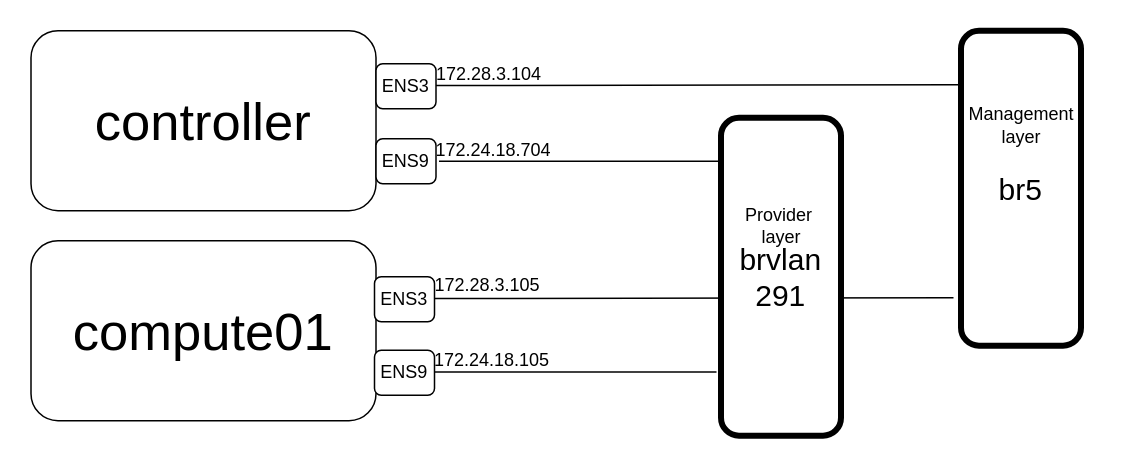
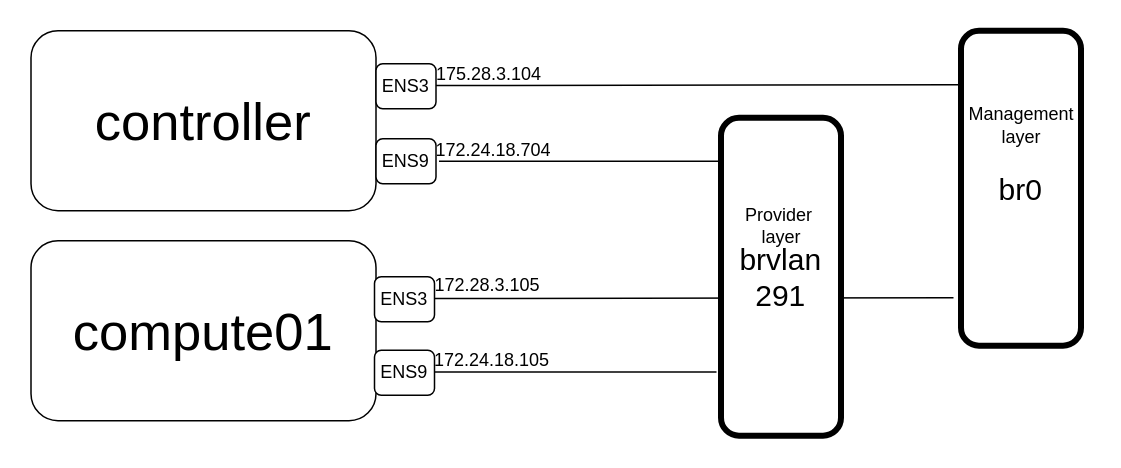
  <mxCell id="0" />
  <mxCell id="1" parent="0" />
  <mxCell id="2" value="" style="endArrow=none;html=1;entryX=-0.05;entryY=0.935;entryDx=0;entryDy=0;entryPerimeter=0;" edge="1" parent="1"><mxGeometry width="50" height="50" relative="1" as="geometry"><mxPoint x="289" y="198.5" as="sourcePoint" /><mxPoint x="635" y="198" as="targetPoint" /></mxGeometry></mxCell>
  <mxCell id="3" value="&lt;font style=&quot;font-size: 20px&quot;&gt;brvlan&lt;br&gt;291&lt;/font&gt;" style="rounded=1;whiteSpace=wrap;html=1;strokeWidth=4;" vertex="1" parent="1"><mxGeometry x="480" y="78" width="80" height="212" as="geometry" /></mxCell>
  <mxCell id="4" value="&lt;font style=&quot;font-size: 35px&quot;&gt;controller&lt;/font&gt;" style="rounded=1;whiteSpace=wrap;html=1;" vertex="1" parent="1"><mxGeometry x="20" y="20" width="230" height="120" as="geometry" /></mxCell>
  <mxCell id="5" value="&lt;font style=&quot;font-size: 35px&quot;&gt;compute01&lt;/font&gt;" style="rounded=1;whiteSpace=wrap;html=1;" vertex="1" parent="1"><mxGeometry x="20" y="160" width="230" height="120" as="geometry" /></mxCell>
  <mxCell id="6" value="ENS3" style="rounded=1;whiteSpace=wrap;html=1;" vertex="1" parent="1"><mxGeometry x="250" y="42" width="40" height="30" as="geometry" /></mxCell>
  <mxCell id="7" value="ENS3" style="rounded=1;whiteSpace=wrap;html=1;" vertex="1" parent="1"><mxGeometry x="249" y="184" width="40" height="30" as="geometry" /></mxCell>
  <mxCell id="8" value="ENS9" style="rounded=1;whiteSpace=wrap;html=1;" vertex="1" parent="1"><mxGeometry x="250" y="92" width="40" height="30" as="geometry" /></mxCell>
  <mxCell id="9" value="ENS9" style="rounded=1;whiteSpace=wrap;html=1;" vertex="1" parent="1"><mxGeometry x="249" y="233" width="40" height="30" as="geometry" /></mxCell>
  <mxCell id="10" value="" style="endArrow=none;html=1;entryX=-0.012;entryY=0.11;entryDx=0;entryDy=0;entryPerimeter=0;" edge="1" parent="1"><mxGeometry width="50" height="50" relative="1" as="geometry"><mxPoint x="290" y="56.5" as="sourcePoint" /><mxPoint x="639.04" y="56" as="targetPoint" /></mxGeometry></mxCell>
- <mxCell id="11" value="&lt;font style=&quot;font-size: 20px&quot;&gt;br5&lt;br&gt;&lt;/font&gt;" style="rounded=1;whiteSpace=wrap;html=1;strokeWidth=4;" vertex="1" parent="1"><mxGeometry x="640" y="20" width="80" height="210" as="geometry" /></mxCell>
- <mxCell id="12" value="172.28.3.104" style="text;html=1;align=center;verticalAlign=middle;resizable=0;points=[];autosize=1;" vertex="1" parent="1"><mxGeometry x="280" y="39" width="90" height="20" as="geometry" /></mxCell>
+ <mxCell id="11" value="&lt;font style=&quot;font-size: 20px&quot;&gt;br0&lt;br&gt;&lt;/font&gt;" style="rounded=1;whiteSpace=wrap;html=1;strokeWidth=4;" vertex="1" parent="1"><mxGeometry x="640" y="20" width="80" height="210" as="geometry" /></mxCell>
+ <mxCell id="12" value="175.28.3.104" style="text;html=1;align=center;verticalAlign=middle;resizable=0;points=[];autosize=1;" vertex="1" parent="1"><mxGeometry x="280" y="39" width="90" height="20" as="geometry" /></mxCell>
  <mxCell id="13" value="172.28.3.105" style="text;html=1;align=center;verticalAlign=middle;resizable=0;points=[];autosize=1;" vertex="1" parent="1"><mxGeometry x="279" y="180" width="90" height="20" as="geometry" /></mxCell>
  <mxCell id="14" value="" style="endArrow=none;html=1;" edge="1" parent="1"><mxGeometry width="50" height="50" relative="1" as="geometry"><mxPoint x="292" y="107" as="sourcePoint" /><mxPoint x="480" y="107" as="targetPoint" /></mxGeometry></mxCell>
  <mxCell id="15" value="" style="endArrow=none;html=1;" edge="1" parent="1"><mxGeometry width="50" height="50" relative="1" as="geometry"><mxPoint x="289" y="247.5" as="sourcePoint" /><mxPoint x="477" y="247.5" as="targetPoint" /></mxGeometry></mxCell>
  <mxCell id="16" value="172.24.18.704" style="text;html=1;align=center;verticalAlign=middle;resizable=0;points=[];autosize=1;" vertex="1" parent="1"><mxGeometry x="283" y="90" width="90" height="20" as="geometry" /></mxCell>
  <mxCell id="17" value="172.24.18.105" style="text;html=1;align=center;verticalAlign=middle;resizable=0;points=[];autosize=1;" vertex="1" parent="1"><mxGeometry x="282" y="230" width="90" height="20" as="geometry" /></mxCell>
  <mxCell id="18" value="Management &lt;br&gt;layer" style="text;html=1;align=center;verticalAlign=middle;resizable=0;points=[];autosize=1;" vertex="1" parent="1"><mxGeometry x="635" y="68" width="90" height="30" as="geometry" /></mxCell>
  <mxCell id="19" value="Provider&amp;nbsp;&lt;br&gt;layer" style="text;html=1;align=center;verticalAlign=middle;resizable=0;points=[];autosize=1;" vertex="1" parent="1"><mxGeometry x="490" y="135" width="60" height="30" as="geometry" /></mxCell>
